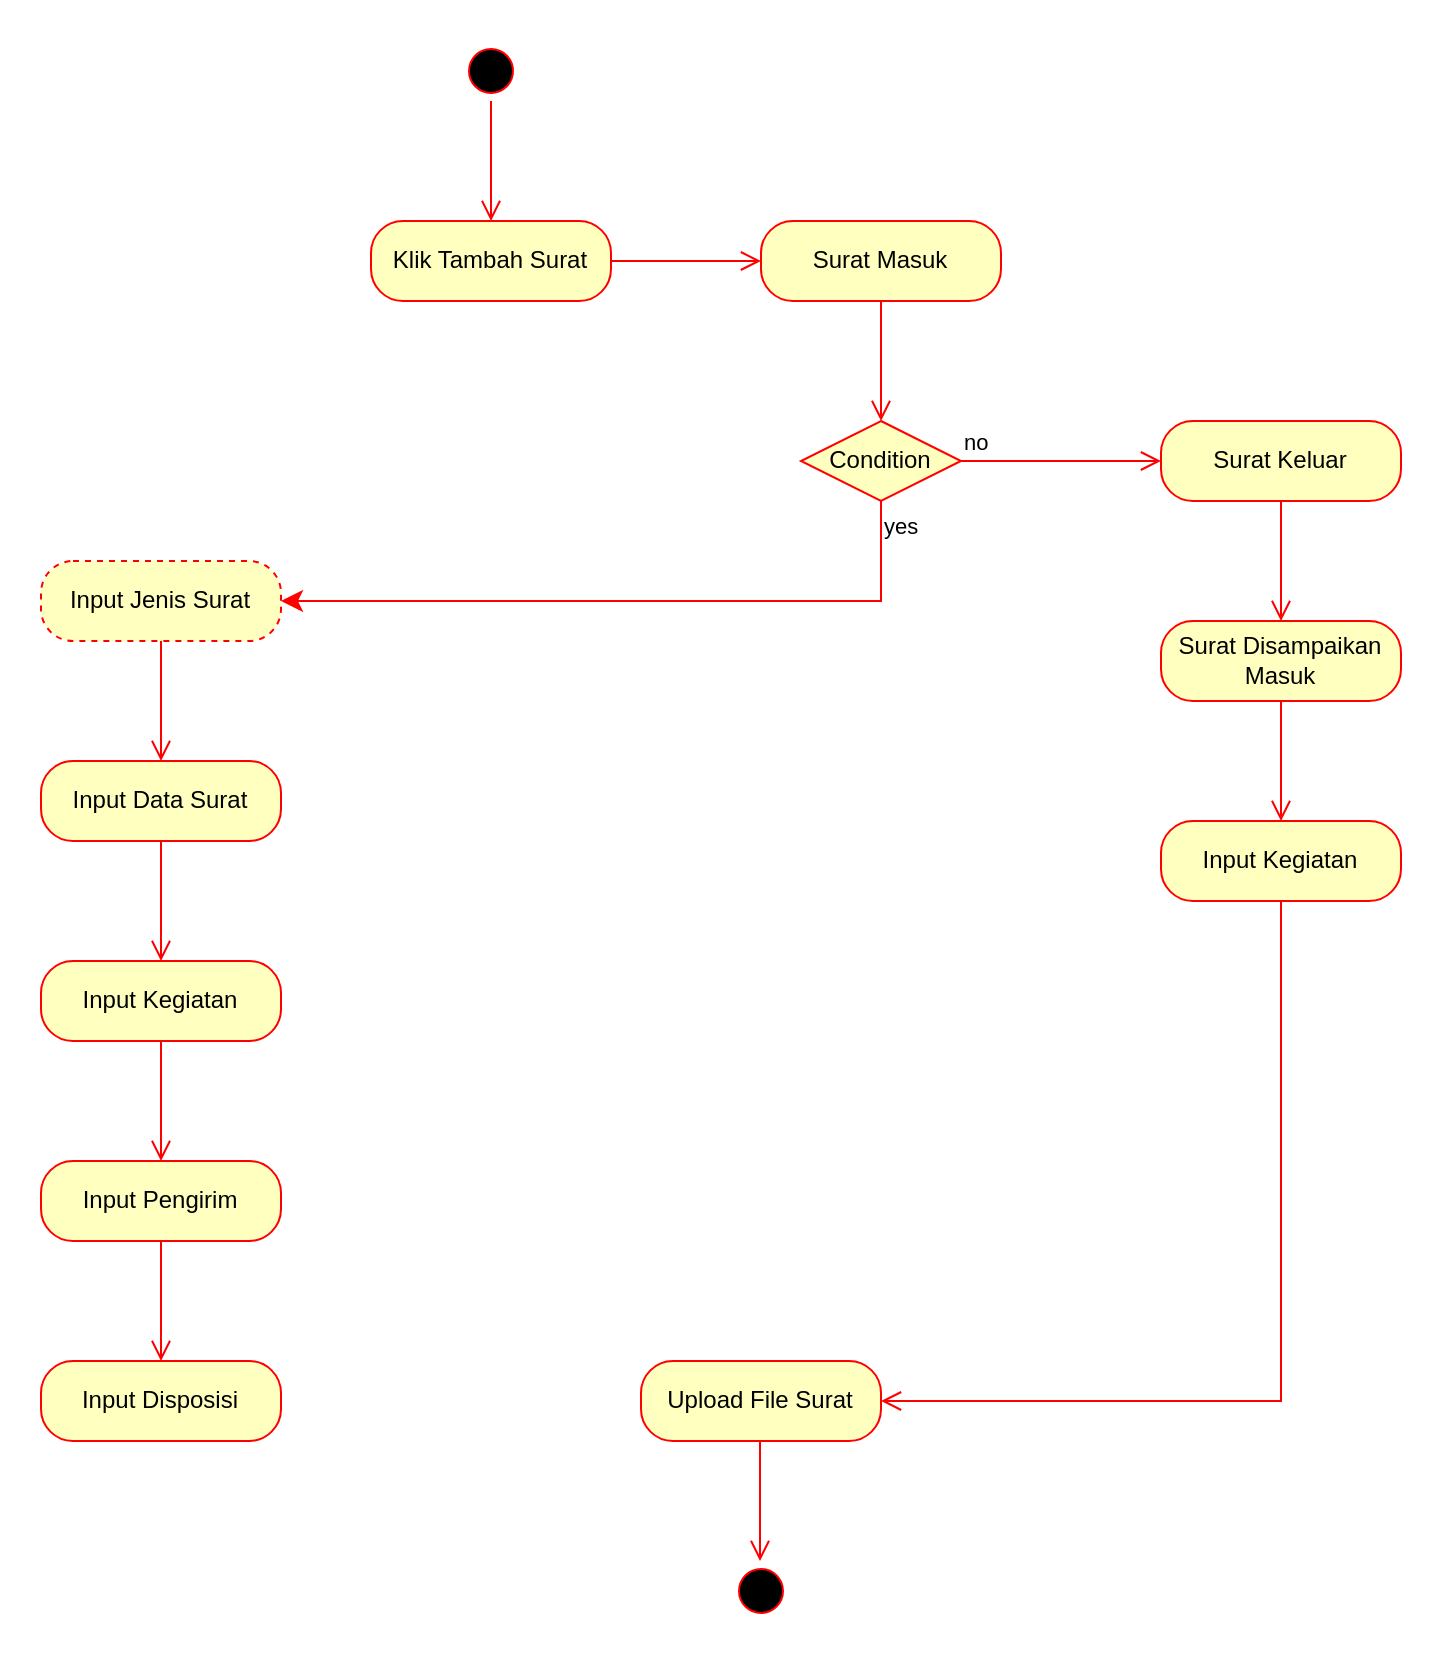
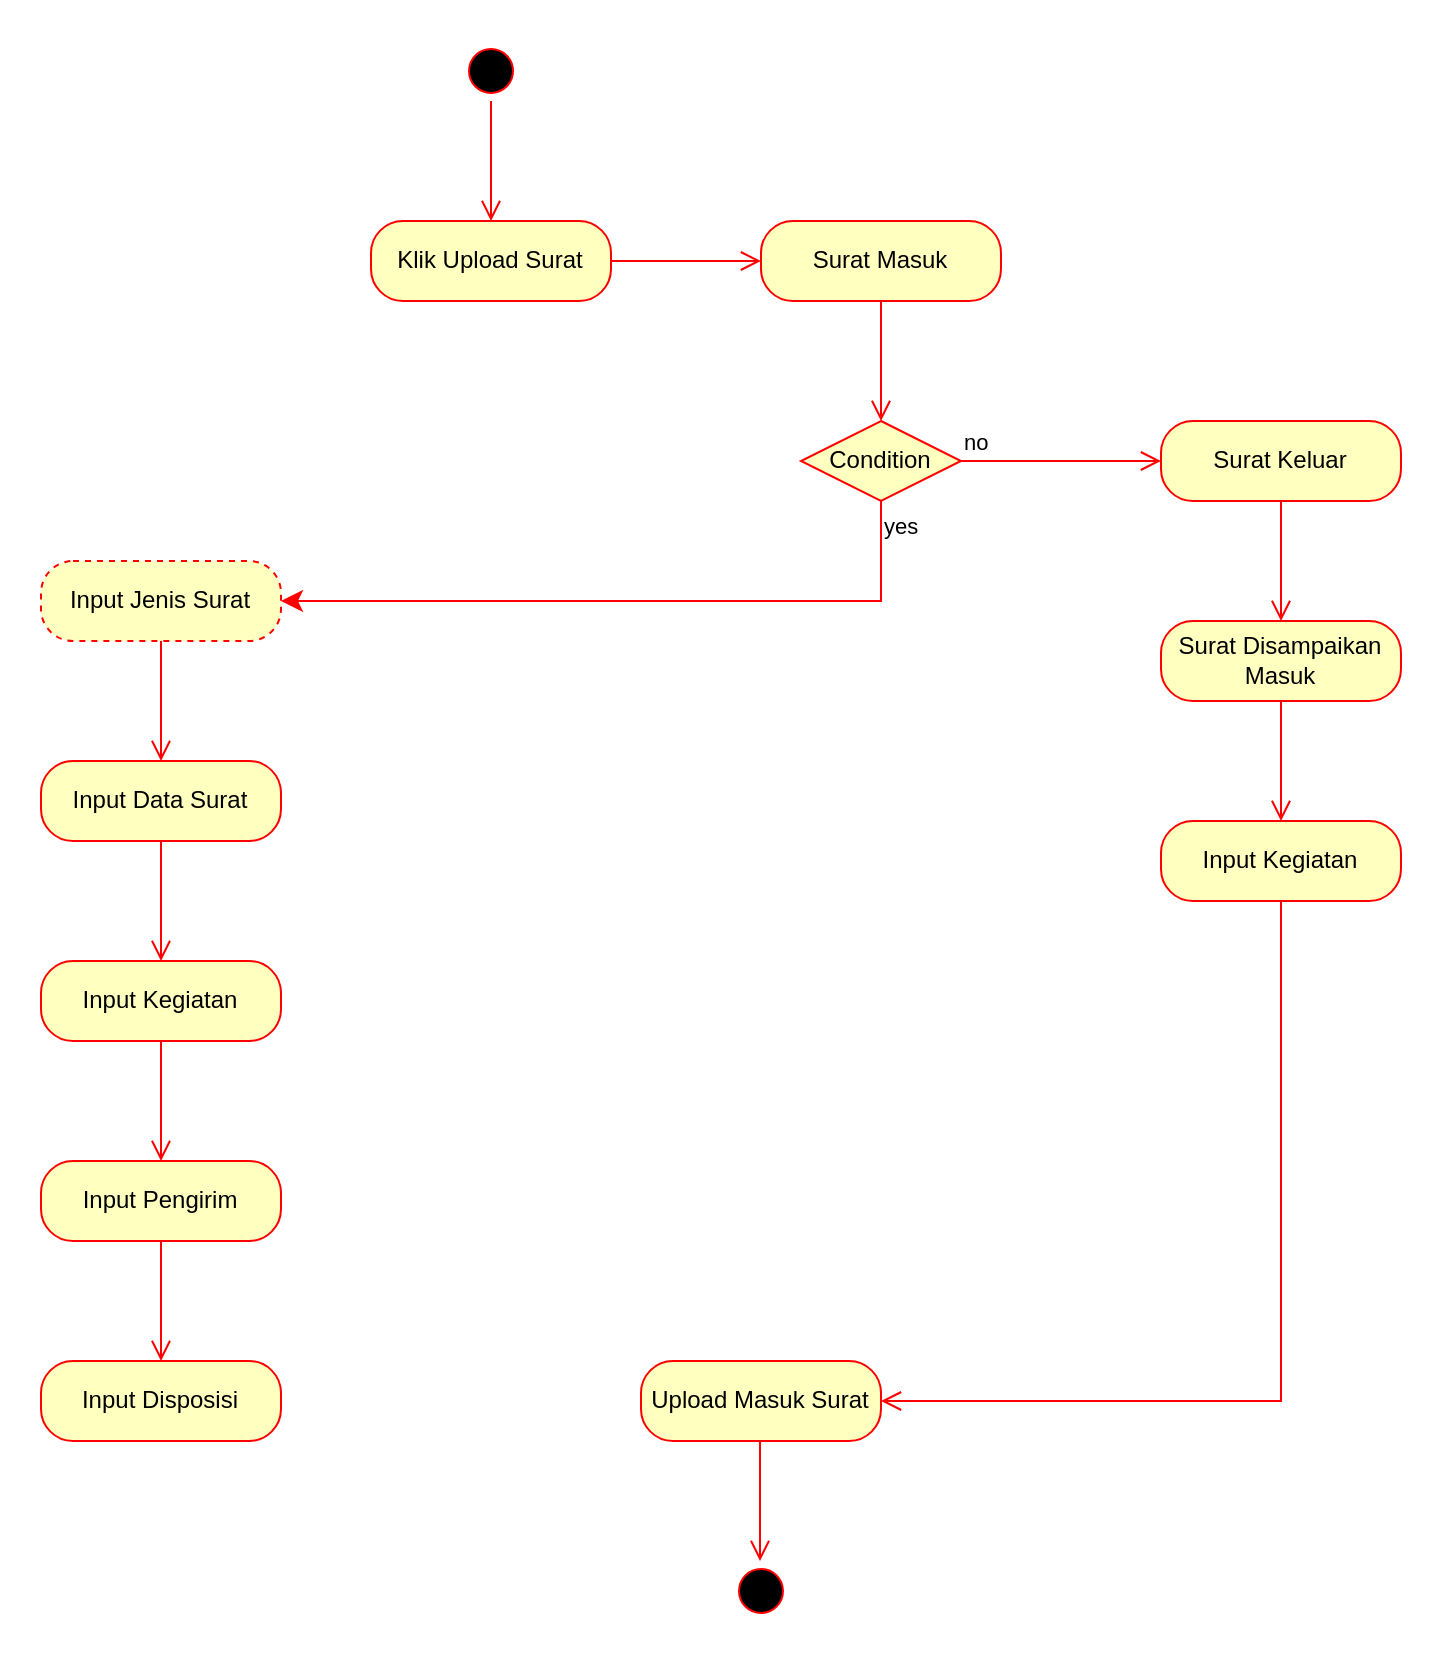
  <mxCell id="0" />
  <mxCell id="1" parent="0" />
  <mxCell id="2" value="" style="ellipse;html=1;shape=startState;fillColor=#000000;strokeColor=#ff0000;" vertex="1" parent="1"><mxGeometry x="230" width="30" height="30" as="geometry" y="20" /></mxCell>
  <mxCell id="3" value="" style="edgeStyle=orthogonalEdgeStyle;html=1;verticalAlign=bottom;endArrow=open;endSize=8;strokeColor=#ff0000;rounded=0;" edge="1" source="2" parent="1"><mxGeometry relative="1" as="geometry"><mxPoint x="245" y="110" as="targetPoint" /></mxGeometry></mxCell>
- <mxCell id="4" value="Klik Tambah Surat" style="rounded=1;whiteSpace=wrap;html=1;arcSize=40;fontColor=#000000;fillColor=#ffffc0;strokeColor=#ff0000;" vertex="1" parent="1"><mxGeometry x="185" y="110" width="120" height="40" as="geometry" /></mxCell>
+ <mxCell id="4" value="Klik Upload Surat" style="rounded=1;whiteSpace=wrap;html=1;arcSize=40;fontColor=#000000;fillColor=#ffffc0;strokeColor=#ff0000;" vertex="1" parent="1"><mxGeometry x="185" y="110" width="120" height="40" as="geometry" /></mxCell>
  <mxCell id="5" value="Surat Masuk" style="rounded=1;whiteSpace=wrap;html=1;arcSize=40;fontColor=#000000;fillColor=#ffffc0;strokeColor=#ff0000;" vertex="1" parent="1"><mxGeometry x="380" y="110" width="120" height="40" as="geometry" /></mxCell>
  <mxCell id="6" value="" style="edgeStyle=orthogonalEdgeStyle;html=1;verticalAlign=bottom;endArrow=open;endSize=8;strokeColor=#ff0000;rounded=0;" edge="1" source="5" parent="1"><mxGeometry relative="1" as="geometry"><mxPoint x="440" y="210" as="targetPoint" /></mxGeometry></mxCell>
  <mxCell id="7" value="" style="edgeStyle=orthogonalEdgeStyle;html=1;verticalAlign=bottom;endArrow=open;endSize=8;strokeColor=#ff0000;rounded=0;exitX=1;exitY=0.5;exitDx=0;exitDy=0;" edge="1" parent="1" source="4"><mxGeometry relative="1" as="geometry"><mxPoint x="380" y="130" as="targetPoint" /><mxPoint x="450" y="160" as="sourcePoint" /></mxGeometry></mxCell>
  <mxCell id="8" value="Condition" style="rhombus;whiteSpace=wrap;html=1;fontColor=#000000;fillColor=#ffffc0;strokeColor=#ff0000;" vertex="1" parent="1"><mxGeometry x="400" y="210" width="80" height="40" as="geometry" /></mxCell>
  <mxCell id="9" value="no" style="edgeStyle=orthogonalEdgeStyle;html=1;align=left;verticalAlign=bottom;endArrow=open;endSize=8;strokeColor=#ff0000;rounded=0;" edge="1" source="8" parent="1"><mxGeometry x="-1" relative="1" as="geometry"><mxPoint x="580" y="230" as="targetPoint" /></mxGeometry></mxCell>
  <mxCell id="10" value="yes" style="edgeStyle=orthogonalEdgeStyle;html=1;align=left;verticalAlign=top;endArrow=classic;endSize=8;strokeColor=#ff0000;rounded=0;entryX=1;entryY=0.5;entryDx=0;entryDy=0;" edge="1" source="8" parent="1" target="17"><mxGeometry x="-1" relative="1" as="geometry"><mxPoint x="270" y="300" as="targetPoint" /><Array as="points"><mxPoint x="440" y="300" /></Array></mxGeometry></mxCell>
  <mxCell id="11" value="Surat Keluar" style="rounded=1;whiteSpace=wrap;html=1;arcSize=40;fontColor=#000000;fillColor=#ffffc0;strokeColor=#ff0000;" vertex="1" parent="1"><mxGeometry x="580" y="210" width="120" height="40" as="geometry" /></mxCell>
  <mxCell id="12" value="" style="edgeStyle=orthogonalEdgeStyle;html=1;verticalAlign=bottom;endArrow=open;endSize=8;strokeColor=#ff0000;rounded=0;" edge="1" source="11" parent="1"><mxGeometry relative="1" as="geometry"><mxPoint x="640" y="310" as="targetPoint" /></mxGeometry></mxCell>
  <mxCell id="13" value="Surat Disampaikan Masuk" style="rounded=1;whiteSpace=wrap;html=1;arcSize=40;fontColor=#000000;fillColor=#ffffc0;strokeColor=#ff0000;" vertex="1" parent="1"><mxGeometry x="580" y="310" width="120" height="40" as="geometry" /></mxCell>
  <mxCell id="14" value="" style="edgeStyle=orthogonalEdgeStyle;html=1;verticalAlign=bottom;endArrow=open;endSize=8;strokeColor=#ff0000;rounded=0;" edge="1" source="13" parent="1"><mxGeometry relative="1" as="geometry"><mxPoint x="640" y="410" as="targetPoint" /></mxGeometry></mxCell>
  <mxCell id="15" value="Input Kegiatan" style="rounded=1;whiteSpace=wrap;html=1;arcSize=40;fontColor=#000000;fillColor=#ffffc0;strokeColor=#ff0000;" vertex="1" parent="1"><mxGeometry x="580" y="410" width="120" height="40" as="geometry" /></mxCell>
  <mxCell id="16" value="" style="edgeStyle=orthogonalEdgeStyle;html=1;verticalAlign=bottom;endArrow=open;endSize=8;strokeColor=#ff0000;rounded=0;" edge="1" source="15" parent="1" target="26"><mxGeometry relative="1" as="geometry"><mxPoint x="460" y="700" as="targetPoint" /><Array as="points"><mxPoint x="640" y="700" /></Array></mxGeometry></mxCell>
  <mxCell id="17" value="Input Jenis Surat" style="rounded=1;whiteSpace=wrap;html=1;arcSize=40;fontColor=#000000;fillColor=#ffffc0;strokeColor=#ff0000;dashed=1;" vertex="1" parent="1"><mxGeometry y="280" width="120" height="40" as="geometry" x="20" /></mxCell>
  <mxCell id="18" value="" style="edgeStyle=orthogonalEdgeStyle;html=1;verticalAlign=bottom;endArrow=open;endSize=8;strokeColor=#ff0000;rounded=0;" edge="1" source="17" parent="1"><mxGeometry relative="1" as="geometry"><mxPoint x="80" y="380" as="targetPoint" /></mxGeometry></mxCell>
  <mxCell id="19" value="Input Data Surat" style="rounded=1;whiteSpace=wrap;html=1;arcSize=40;fontColor=#000000;fillColor=#ffffc0;strokeColor=#ff0000;" vertex="1" parent="1"><mxGeometry y="380" width="120" height="40" as="geometry" x="20" /></mxCell>
  <mxCell id="20" value="" style="edgeStyle=orthogonalEdgeStyle;html=1;verticalAlign=bottom;endArrow=open;endSize=8;strokeColor=#ff0000;rounded=0;" edge="1" source="19" parent="1"><mxGeometry relative="1" as="geometry"><mxPoint x="80" y="480" as="targetPoint" /></mxGeometry></mxCell>
  <mxCell id="21" value="Input Kegiatan" style="rounded=1;whiteSpace=wrap;html=1;arcSize=40;fontColor=#000000;fillColor=#ffffc0;strokeColor=#ff0000;" vertex="1" parent="1"><mxGeometry y="480" width="120" height="40" as="geometry" x="20" /></mxCell>
  <mxCell id="22" value="" style="edgeStyle=orthogonalEdgeStyle;html=1;verticalAlign=bottom;endArrow=open;endSize=8;strokeColor=#ff0000;rounded=0;" edge="1" source="21" parent="1"><mxGeometry relative="1" as="geometry"><mxPoint x="80" y="580" as="targetPoint" /></mxGeometry></mxCell>
  <mxCell id="23" value="Input Pengirim" style="rounded=1;whiteSpace=wrap;html=1;arcSize=40;fontColor=#000000;fillColor=#ffffc0;strokeColor=#ff0000;" vertex="1" parent="1"><mxGeometry y="580" width="120" height="40" as="geometry" x="20" /></mxCell>
  <mxCell id="24" value="" style="edgeStyle=orthogonalEdgeStyle;html=1;verticalAlign=bottom;endArrow=open;endSize=8;strokeColor=#ff0000;rounded=0;" edge="1" source="23" parent="1"><mxGeometry relative="1" as="geometry"><mxPoint x="80" y="680" as="targetPoint" /></mxGeometry></mxCell>
  <mxCell id="25" value="Input Disposisi" style="rounded=1;whiteSpace=wrap;html=1;arcSize=40;fontColor=#000000;fillColor=#ffffc0;strokeColor=#ff0000;" vertex="1" parent="1"><mxGeometry y="680" width="120" height="40" as="geometry" x="20" /></mxCell>
- <mxCell id="26" value="Upload File Surat" style="rounded=1;whiteSpace=wrap;html=1;arcSize=40;fontColor=#000000;fillColor=#ffffc0;strokeColor=#ff0000;" vertex="1" parent="1"><mxGeometry x="320" y="680" width="120" height="40" as="geometry" /></mxCell>
+ <mxCell id="26" value="Upload Masuk Surat" style="rounded=1;whiteSpace=wrap;html=1;arcSize=40;fontColor=#000000;fillColor=#ffffc0;strokeColor=#ff0000;" vertex="1" parent="1"><mxGeometry x="320" y="680" width="120" height="40" as="geometry" /></mxCell>
  <mxCell id="27" value="" style="ellipse;html=1;shape=startState;fillColor=#000000;strokeColor=#ff0000;" vertex="1" parent="1"><mxGeometry x="365" y="780" width="30" height="30" as="geometry" /></mxCell>
  <mxCell id="28" value="" style="edgeStyle=orthogonalEdgeStyle;html=1;verticalAlign=bottom;endArrow=open;endSize=8;strokeColor=#ff0000;rounded=0;" edge="1" parent="1"><mxGeometry relative="1" as="geometry"><mxPoint x="379.5" y="780" as="targetPoint" /><mxPoint x="379.5" y="720" as="sourcePoint" /></mxGeometry></mxCell>
